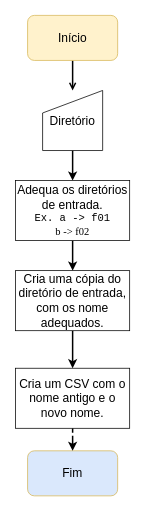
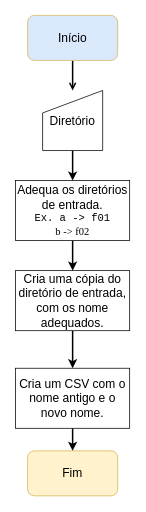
  <mxCell id="0" />
  <mxCell id="1" parent="0" />
  <mxCell id="2" style="edgeStyle=orthogonalEdgeStyle;rounded=0;orthogonalLoop=1;jettySize=auto;html=1;exitX=0.5;exitY=1;exitDx=0;exitDy=0;strokeWidth=2;endArrow=open;" edge="1" parent="1" source="3" target="6"><mxGeometry relative="1" as="geometry" /></mxCell>
- <mxCell id="3" value="&lt;font style=&quot;font-size: 16px;&quot;&gt;Início&lt;/font&gt;" style="rounded=1;whiteSpace=wrap;html=1;fillColor=#fff2cc;strokeColor=#d6b656;" vertex="1" parent="1"><mxGeometry x="36" y="20" width="120" height="60" as="geometry" /></mxCell>
- <mxCell id="4" value="&lt;font style=&quot;font-size: 16px;&quot;&gt;Fim&lt;/font&gt;" style="rounded=1;whiteSpace=wrap;html=1;fillColor=#dae8fc;strokeColor=#d6b656;" vertex="1" parent="1"><mxGeometry x="36" y="600" width="120" height="60" as="geometry" /></mxCell>
+ <mxCell id="3" value="&lt;font style=&quot;font-size: 16px;&quot;&gt;Início&lt;/font&gt;" style="rounded=1;whiteSpace=wrap;html=1;fillColor=#dae8fc;strokeColor=#d6b656;" vertex="1" parent="1"><mxGeometry x="36" y="20" width="120" height="60" as="geometry" /></mxCell>
+ <mxCell id="4" value="&lt;font style=&quot;font-size: 16px;&quot;&gt;Fim&lt;/font&gt;" style="rounded=1;whiteSpace=wrap;html=1;fillColor=#fff2cc;strokeColor=#d6b656;" vertex="1" parent="1"><mxGeometry x="36" y="600" width="120" height="60" as="geometry" /></mxCell>
  <mxCell id="5" value="" style="edgeStyle=orthogonalEdgeStyle;rounded=0;orthogonalLoop=1;jettySize=auto;html=1;strokeWidth=2;" edge="1" parent="1" source="6" target="8"><mxGeometry relative="1" as="geometry" /></mxCell>
  <mxCell id="6" value="&lt;font style=&quot;font-size: 16px;&quot;&gt;Diretório&lt;/font&gt;" style="shape=manualInput;whiteSpace=wrap;html=1;" vertex="1" parent="1"><mxGeometry x="56" y="120" width="80" height="80" as="geometry" /></mxCell>
  <mxCell id="7" value="" style="edgeStyle=orthogonalEdgeStyle;rounded=0;orthogonalLoop=1;jettySize=auto;html=1;strokeWidth=2;" edge="1" parent="1" source="8" target="10"><mxGeometry relative="1" as="geometry" /></mxCell>
  <mxCell id="8" value="&lt;font style=&quot;font-size: 16px;&quot;&gt;Adequa os diretórios de entrada.&lt;/font&gt;&lt;div style=&quot;font-size: 14px;&quot;&gt;&lt;font face=&quot;Courier New&quot; style=&quot;font-size: 14px;&quot;&gt;Ex. a -&amp;gt; f01&lt;/font&gt;&lt;/div&gt;&lt;div style=&quot;font-size: 14px;&quot;&gt;&lt;font face=&quot;QWBQBb5xlwXiQ7-BCR90&quot; style=&quot;font-size: 14px;&quot;&gt;b -&amp;gt; f02&lt;/font&gt;&lt;/div&gt;" style="rounded=0;whiteSpace=wrap;html=1;" vertex="1" parent="1"><mxGeometry x="20" y="240" width="152" height="80" as="geometry" /></mxCell>
  <mxCell id="9" value="" style="edgeStyle=orthogonalEdgeStyle;rounded=0;orthogonalLoop=1;jettySize=auto;html=1;strokeWidth=2;" edge="1" parent="1" source="10" target="12"><mxGeometry relative="1" as="geometry" /></mxCell>
  <mxCell id="10" value="&lt;font style=&quot;font-size: 16px;&quot;&gt;Cria uma cópia do diretório de entrada, com os nome adequados.&lt;/font&gt;" style="rounded=0;whiteSpace=wrap;html=1;" vertex="1" parent="1"><mxGeometry x="20" y="360" width="152" height="80" as="geometry" /></mxCell>
- <mxCell id="11" value="" style="edgeStyle=orthogonalEdgeStyle;rounded=0;orthogonalLoop=1;jettySize=auto;html=1;strokeWidth=2;dashed=1;" edge="1" parent="1" source="12" target="4"><mxGeometry relative="1" as="geometry" /></mxCell>
+ <mxCell id="11" value="" style="edgeStyle=orthogonalEdgeStyle;rounded=0;orthogonalLoop=1;jettySize=auto;html=1;strokeWidth=2;" edge="1" parent="1" source="12" target="4"><mxGeometry relative="1" as="geometry" /></mxCell>
  <mxCell id="12" value="&lt;font style=&quot;font-size: 16px;&quot;&gt;Cria um CSV com o nome antigo e o novo nome.&lt;/font&gt;" style="rounded=0;whiteSpace=wrap;html=1;" vertex="1" parent="1"><mxGeometry x="20" y="490" width="152" height="80" as="geometry" /></mxCell>
